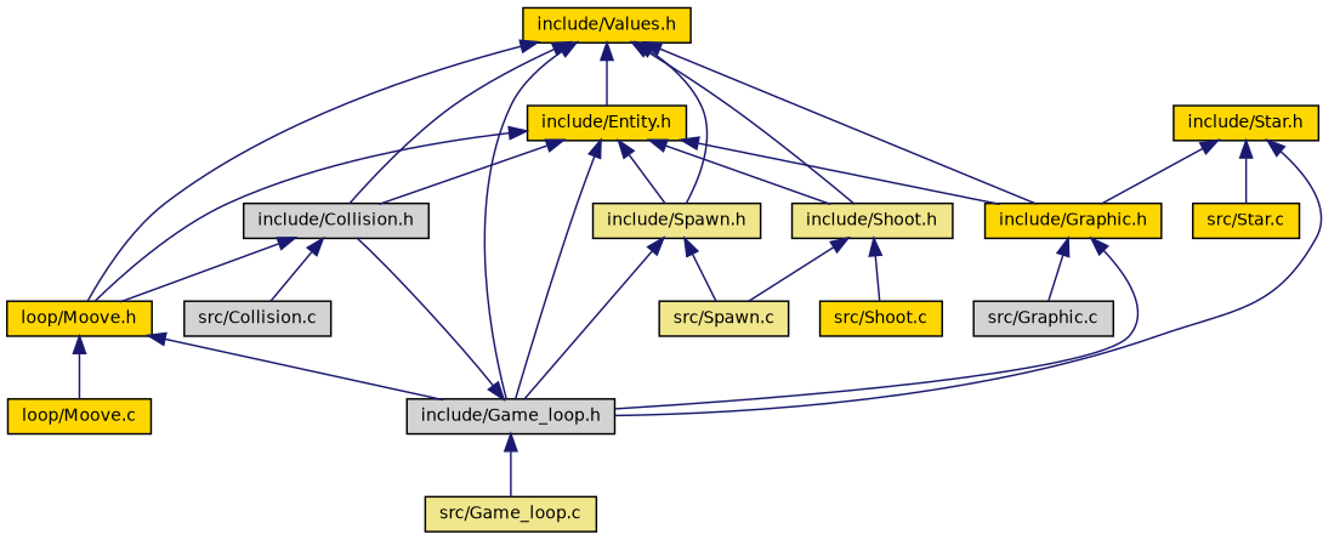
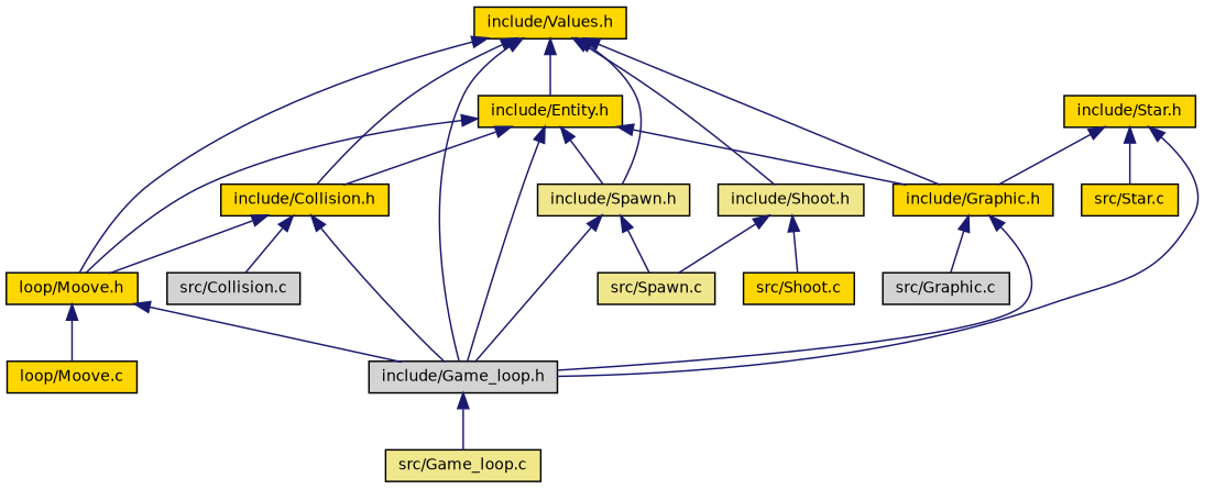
  digraph {
    node [color=black fillcolor=gold fontname=Helvetica fontsize=10 shape=record style=filled]
    edge [color=midnightblue dir=back fontname=Helvetica fontsize=10 labelfontname=Helvetica labelfontsize=10 style=solid]
    n1 [fontcolor=black height=0.2 label="include/Values.h" width=0.4]
-   n2 [fillcolor=lightgrey height=0.2 label="include/Collision.h" width=0.4]
+   n2 [height=0.2 label="include/Collision.h" width=0.4]
    n3 [fillcolor=lightgrey height=0.2 label="include/Game_loop.h" width=0.4]
    n4 [height=0.2 label="loop/Moove.h" width=0.4]
    n5 [height=0.2 label="include/Entity.h" width=0.4]
    n6 [height=0.2 label="include/Graphic.h" width=0.4]
    n7 [fillcolor=khaki height=0.2 label="include/Spawn.h" width=0.4]
    n8 [fillcolor=khaki height=0.2 label="include/Shoot.h" width=0.4]
    n9 [fillcolor=lightgrey height=0.2 label="src/Collision.c" width=0.4]
    n10 [fillcolor=khaki height=0.2 label="src/Game_loop.c" width=0.4]
    n11 [height=0.2 label="loop/Moove.c" width=0.4]
    n12 [fillcolor=lightgrey height=0.2 label="src/Graphic.c" width=0.4]
    n13 [fillcolor=khaki height=0.2 label="src/Spawn.c" width=0.4]
    n14 [height=0.2 label="src/Shoot.c" width=0.4]
    n15 [height=0.2 label="include/Star.h" width=0.4]
    n16 [height=0.2 label="src/Star.c" width=0.4]
    n1 -> n2
    n1 -> n3
    n1 -> n4
    n1 -> n5
    n1 -> n6
    n1 -> n7
    n1 -> n8
-   n3 -> n2
+   n2 -> n3
    n2 -> n4
    n2 -> n9
    n3 -> n10
    n4 -> n3
    n4 -> n11
    n5 -> n2
    n5 -> n3
    n5 -> n4
    n5 -> n6
    n5 -> n7
-   n5 -> n8
    n6 -> n3
    n6 -> n12
    n7 -> n3
    n7 -> n13
    n8 -> n13
    n8 -> n14
    n15 -> n3
    n15 -> n6
    n15 -> n16
  }
